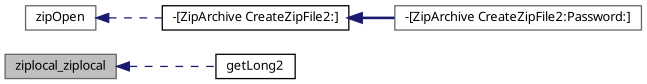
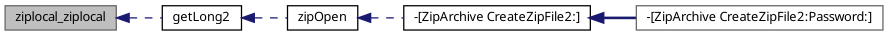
  digraph {
    rankdir=LR
    node [color=gray40 fillcolor=white fontname="FreeSans.ttf" fontsize=10 shape=record style=filled]
    edge [color=midnightblue dir=back fontname="FreeSans.ttf" fontsize=10 labelfontname="FreeSans.ttf" labelfontsize=10 style=dashed]
    n1 [fillcolor=grey75 fontcolor=black height=0.2 label=ziplocal_ziplocal width=0.4]
    n2 [color=black height=0.2 label=getLong2 width=0.4]
-   n3 [height=0.2 label=zipOpen width=0.4]
+   n3 [color=black height=0.2 label=zipOpen width=0.4]
    n4 [color=black height=0.2 label="-[ZipArchive CreateZipFile2:]" width=0.4]
    n5 [height=0.2 label="-[ZipArchive CreateZipFile2:Password:]" width=0.4]
    n1 -> n2
+   n2 -> n3
    n3 -> n4
    n4 -> n5 [style=bold]
  }
